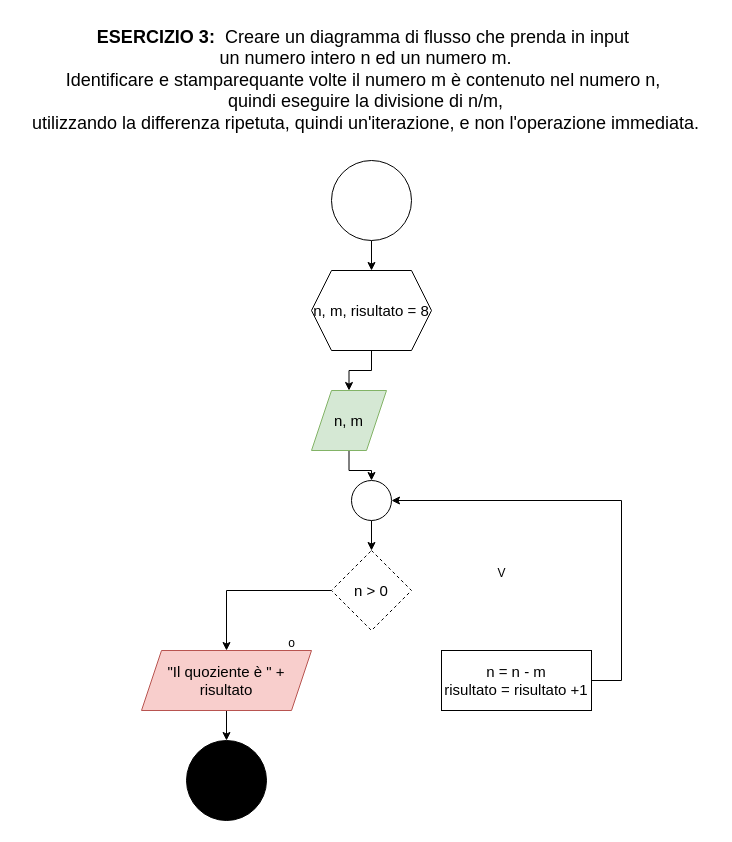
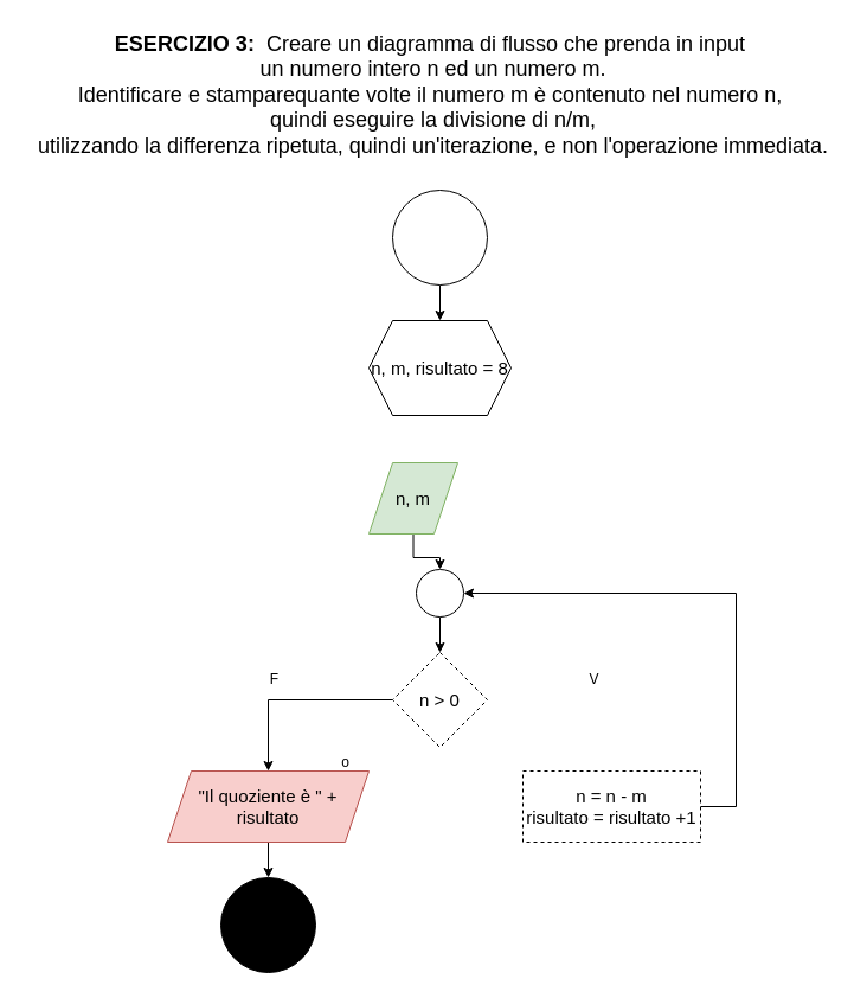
  <mxCell id="0" />
  <mxCell id="1" parent="0" />
  <mxCell id="2" value="&lt;b style=&quot;font-size: 18px;&quot;&gt;ESERCIZIO 3: &lt;/b&gt;&amp;nbsp;Creare un diagramma di flusso che prenda in input&amp;nbsp;&lt;div&gt;un numero intero n ed un numero m.&lt;div&gt;Identificare e stamparequante volte il numero m è contenuto nel numero n,&amp;nbsp;&lt;/div&gt;&lt;div&gt;quindi eseguire la divisione di n/m,&lt;/div&gt;&lt;div&gt;utilizzando la differenza ripetuta, quindi un'iterazione, e non l'operazione immediata.&lt;/div&gt;&lt;/div&gt;" style="text;html=1;align=center;verticalAlign=middle;resizable=0;points=[];autosize=1;strokeColor=none;fillColor=none;fontSize=18;" vertex="1" parent="1"><mxGeometry x="20" y="20" width="690" height="120" as="geometry" /></mxCell>
  <mxCell id="3" value="" style="edgeStyle=orthogonalEdgeStyle;rounded=0;orthogonalLoop=1;jettySize=auto;html=1;fontSize=15;" edge="1" parent="1" source="4" target="6"><mxGeometry relative="1" as="geometry" /></mxCell>
  <mxCell id="4" value="" style="ellipse;whiteSpace=wrap;html=1;aspect=fixed;fontSize=15;" vertex="1" parent="1"><mxGeometry x="331" y="160" width="80" height="80" as="geometry" /></mxCell>
- <mxCell id="5" value="" style="edgeStyle=orthogonalEdgeStyle;rounded=0;orthogonalLoop=1;jettySize=auto;html=1;fontSize=15;" edge="1" parent="1" source="6" target="8"><mxGeometry relative="1" as="geometry" /></mxCell>
  <mxCell id="6" value="n, m, risultato = 8" style="shape=hexagon;perimeter=hexagonPerimeter2;whiteSpace=wrap;html=1;fixedSize=1;fontSize=15;" vertex="1" parent="1"><mxGeometry x="311" y="270" width="120" height="80" as="geometry" /></mxCell>
  <mxCell id="7" value="" style="edgeStyle=orthogonalEdgeStyle;rounded=0;orthogonalLoop=1;jettySize=auto;html=1;" edge="1" parent="1" source="8" target="14"><mxGeometry relative="1" as="geometry" /></mxCell>
  <mxCell id="8" value="n, m" style="shape=parallelogram;perimeter=parallelogramPerimeter;whiteSpace=wrap;html=1;fixedSize=1;fontSize=15;fillColor=#d5e8d4;strokeColor=#82b366;" vertex="1" parent="1"><mxGeometry x="311" y="390" width="75" height="60" as="geometry" /></mxCell>
  <mxCell id="9" value="" style="edgeStyle=orthogonalEdgeStyle;rounded=0;orthogonalLoop=1;jettySize=auto;html=1;" edge="1" parent="1" source="10" target="17"><mxGeometry relative="1" as="geometry" /></mxCell>
  <mxCell id="10" value="n &amp;gt; 0" style="rhombus;whiteSpace=wrap;html=1;fontSize=15;dashed=1;" vertex="1" parent="1"><mxGeometry x="331" y="550" width="80" height="80" as="geometry" /></mxCell>
  <mxCell id="11" style="edgeStyle=orthogonalEdgeStyle;rounded=0;orthogonalLoop=1;jettySize=auto;html=1;entryX=1;entryY=0.5;entryDx=0;entryDy=0;" edge="1" parent="1" source="12" target="14"><mxGeometry relative="1" as="geometry"><Array as="points"><mxPoint x="621" y="680" /><mxPoint x="621" y="500" /></Array></mxGeometry></mxCell>
- <mxCell id="12" value="n = n - m&lt;div style=&quot;font-size: 15px;&quot;&gt;risultato = risultato +1&lt;/div&gt;" style="whiteSpace=wrap;html=1;fontSize=15;" vertex="1" parent="1"><mxGeometry x="441" y="650" width="150" height="60" as="geometry" /></mxCell>
+ <mxCell id="12" value="n = n - m&lt;div style=&quot;font-size: 15px;&quot;&gt;risultato = risultato +1&lt;/div&gt;" style="whiteSpace=wrap;html=1;fontSize=15;dashed=1;" vertex="1" parent="1"><mxGeometry x="441" y="650" width="150" height="60" as="geometry" /></mxCell>
  <mxCell id="13" value="" style="edgeStyle=orthogonalEdgeStyle;rounded=0;orthogonalLoop=1;jettySize=auto;html=1;" edge="1" parent="1" source="14" target="10"><mxGeometry relative="1" as="geometry" /></mxCell>
  <mxCell id="14" value="" style="ellipse;whiteSpace=wrap;html=1;aspect=fixed;" vertex="1" parent="1"><mxGeometry x="351" y="480" width="40" height="40" as="geometry" /></mxCell>
  <mxCell id="15" value="V" style="text;html=1;align=center;verticalAlign=middle;resizable=0;points=[];autosize=1;strokeColor=none;fillColor=none;" vertex="1" parent="1"><mxGeometry x="486" y="558" width="30" height="30" as="geometry" /></mxCell>
  <mxCell id="16" value="" style="edgeStyle=orthogonalEdgeStyle;rounded=0;orthogonalLoop=1;jettySize=auto;html=1;" edge="1" parent="1" source="17" target="20"><mxGeometry relative="1" as="geometry" /></mxCell>
  <mxCell id="17" value="&quot;Il quoziente è &quot; + risultato" style="shape=parallelogram;perimeter=parallelogramPerimeter;whiteSpace=wrap;html=1;fixedSize=1;fontSize=15;fillColor=#f8cecc;strokeColor=#b85450;" vertex="1" parent="1"><mxGeometry x="141" y="650" width="170" height="60" as="geometry" /></mxCell>
+ <mxCell id="18" value="F" style="text;html=1;align=center;verticalAlign=middle;resizable=0;points=[];autosize=1;strokeColor=none;fillColor=none;" vertex="1" parent="1"><mxGeometry x="216" y="558" width="30" height="30" as="geometry" /></mxCell>
  <mxCell id="19" value="o" style="text;html=1;align=center;verticalAlign=middle;resizable=0;points=[];autosize=1;strokeColor=none;fillColor=none;" vertex="1" parent="1"><mxGeometry x="276" y="628" width="30" height="30" as="geometry" /></mxCell>
  <mxCell id="20" value="" style="ellipse;whiteSpace=wrap;html=1;fontSize=15;fillColor=#000000;" vertex="1" parent="1"><mxGeometry x="186" y="740" width="80" height="80" as="geometry" /></mxCell>
